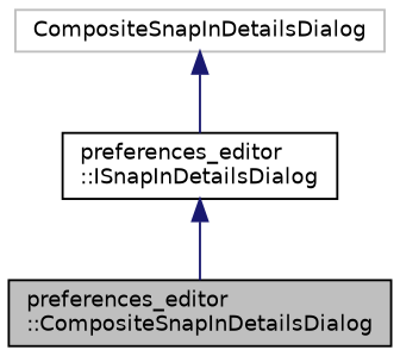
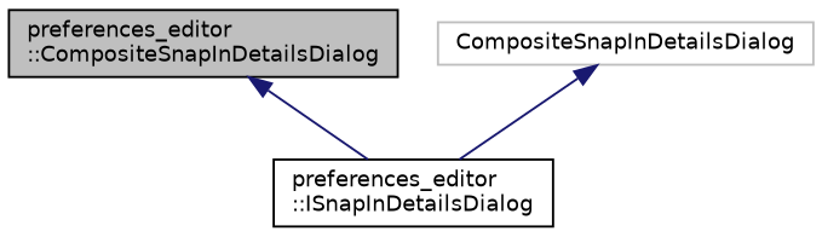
  digraph {
    node [color=black fillcolor=white fontname=Helvetica fontsize=10 shape=record style=filled]
    edge [color=midnightblue dir=back fontname=Helvetica fontsize=10 labelfontname=Helvetica labelfontsize=10 style=solid]
    n1 [fillcolor=grey75 fontcolor=black height=0.2 label="preferences_editor\l::CompositeSnapInDetailsDialog" width=0.4]
    n2 [height=0.2 label="preferences_editor\l::ISnapInDetailsDialog" width=0.4]
    n3 [color=grey75 height=0.2 label=CompositeSnapInDetailsDialog width=0.4]
-   n2 -> n1
+   n1 -> n2
    n3 -> n2
  }
